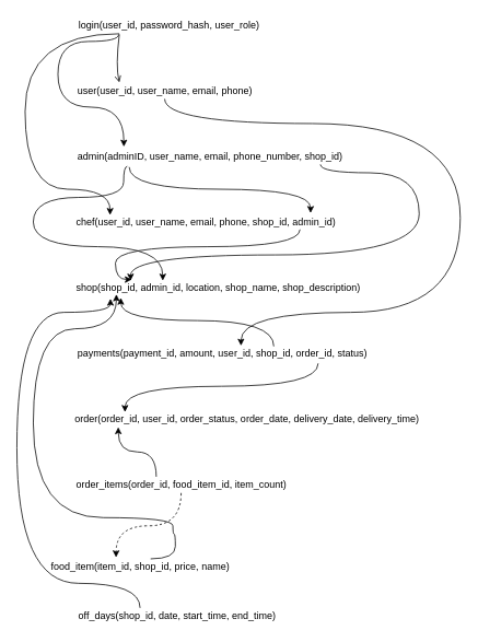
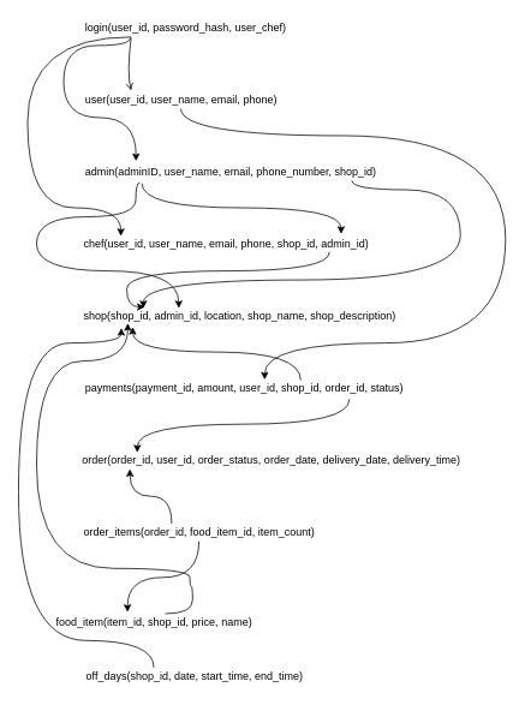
  <mxCell id="0" />
  <mxCell id="1" parent="0" />
  <mxCell id="2" style="edgeStyle=orthogonalEdgeStyle;curved=1;rounded=0;orthogonalLoop=1;jettySize=auto;html=1;entryX=0.562;entryY=0.03;entryDx=0;entryDy=0;entryPerimeter=0;" edge="1" parent="1" source="3" target="11"><mxGeometry relative="1" as="geometry"><Array as="points"><mxPoint x="200" y="150" /><mxPoint x="560" y="150" /><mxPoint x="560" y="380" /><mxPoint x="293" y="380" /></Array></mxGeometry></mxCell>
  <mxCell id="3" value="user(user_id, user_name, email, phone)" style="text;html=1;align=center;verticalAlign=middle;resizable=0;points=[];autosize=1;strokeColor=none;fillColor=none;" vertex="1" parent="1"><mxGeometry x="85" y="100" width="230" height="20" as="geometry" /></mxCell>
  <mxCell id="4" style="edgeStyle=orthogonalEdgeStyle;rounded=0;orthogonalLoop=1;jettySize=auto;html=1;entryX=0.887;entryY=-0.05;entryDx=0;entryDy=0;entryPerimeter=0;curved=1;exitX=0.211;exitY=1.15;exitDx=0;exitDy=0;exitPerimeter=0;" edge="1" parent="1" source="7" target="25"><mxGeometry relative="1" as="geometry" /></mxCell>
  <mxCell id="5" style="edgeStyle=orthogonalEdgeStyle;curved=1;rounded=0;orthogonalLoop=1;jettySize=auto;html=1;exitX=0.896;exitY=0.99;exitDx=0;exitDy=0;exitPerimeter=0;entryX=0.204;entryY=0.07;entryDx=0;entryDy=0;entryPerimeter=0;" edge="1" parent="1" source="7" target="8"><mxGeometry relative="1" as="geometry"><mxPoint x="170" y="310" as="targetPoint" /><Array as="points"><mxPoint x="390" y="210" /><mxPoint x="510" y="210" /><mxPoint x="510" y="310" /><mxPoint x="158" y="310" /></Array></mxGeometry></mxCell>
  <mxCell id="6" style="edgeStyle=orthogonalEdgeStyle;curved=1;rounded=0;orthogonalLoop=1;jettySize=auto;html=1;entryX=0.313;entryY=0.07;entryDx=0;entryDy=0;entryPerimeter=0;exitX=0.204;exitY=1.11;exitDx=0;exitDy=0;exitPerimeter=0;" edge="1" parent="1" source="7" target="8"><mxGeometry relative="1" as="geometry"><Array as="points"><mxPoint x="150" y="202" /><mxPoint x="150" y="240" /><mxPoint x="40" y="240" /><mxPoint x="40" y="300" /><mxPoint x="198" y="300" /></Array></mxGeometry></mxCell>
  <mxCell id="7" value="admin(adminID, user_name, email, phone_number, shop_id)" style="text;html=1;align=center;verticalAlign=middle;resizable=0;points=[];autosize=1;strokeColor=none;fillColor=none;" vertex="1" parent="1"><mxGeometry x="85" y="180" width="340" height="20" as="geometry" /></mxCell>
  <mxCell id="8" value="shop(shop_id, admin_id, location, shop_name, shop_description)" style="text;html=1;align=center;verticalAlign=middle;resizable=0;points=[];autosize=1;strokeColor=none;fillColor=none;" vertex="1" parent="1"><mxGeometry x="85" y="340" width="360" height="20" as="geometry" /></mxCell>
  <mxCell id="9" style="edgeStyle=orthogonalEdgeStyle;curved=1;rounded=0;orthogonalLoop=1;jettySize=auto;html=1;entryX=0.171;entryY=1.11;entryDx=0;entryDy=0;entryPerimeter=0;exitX=0.67;exitY=0.07;exitDx=0;exitDy=0;exitPerimeter=0;" edge="1" parent="1" source="11" target="8"><mxGeometry relative="1" as="geometry" /></mxCell>
  <mxCell id="10" style="edgeStyle=orthogonalEdgeStyle;curved=1;rounded=0;orthogonalLoop=1;jettySize=auto;html=1;entryX=0.155;entryY=0.07;entryDx=0;entryDy=0;entryPerimeter=0;exitX=0.816;exitY=1.107;exitDx=0;exitDy=0;exitPerimeter=0;" edge="1" parent="1" source="11" target="12"><mxGeometry relative="1" as="geometry" /></mxCell>
  <mxCell id="11" value="payments(payment_id, amount, user_id, shop_id, order_id, status)" style="text;html=1;align=center;verticalAlign=middle;resizable=0;points=[];autosize=1;strokeColor=none;fillColor=none;" vertex="1" parent="1"><mxGeometry x="85" y="420" width="370" height="20" as="geometry" /></mxCell>
  <mxCell id="12" value="order(order_id, user_id, order_status, order_date, delivery_date, delivery_time)" style="text;html=1;align=center;verticalAlign=middle;resizable=0;points=[];autosize=1;strokeColor=none;fillColor=none;" vertex="1" parent="1"><mxGeometry x="85" y="500" width="430" height="20" as="geometry" /></mxCell>
  <mxCell id="13" style="edgeStyle=orthogonalEdgeStyle;curved=1;rounded=0;orthogonalLoop=1;jettySize=auto;html=1;entryX=0.136;entryY=0.989;entryDx=0;entryDy=0;entryPerimeter=0;exitX=0.388;exitY=0.011;exitDx=0;exitDy=0;exitPerimeter=0;" edge="1" parent="1" source="15" target="12"><mxGeometry relative="1" as="geometry" /></mxCell>
- <mxCell id="14" style="edgeStyle=orthogonalEdgeStyle;curved=1;rounded=0;orthogonalLoop=1;jettySize=auto;html=1;entryX=0.373;entryY=-0.078;entryDx=0;entryDy=0;entryPerimeter=0;dashed=1;" edge="1" parent="1" source="15" target="17"><mxGeometry relative="1" as="geometry" /></mxCell>
+ <mxCell id="14" style="edgeStyle=orthogonalEdgeStyle;curved=1;rounded=0;orthogonalLoop=1;jettySize=auto;html=1;entryX=0.373;entryY=-0.078;entryDx=0;entryDy=0;entryPerimeter=0;" edge="1" parent="1" source="15" target="17"><mxGeometry relative="1" as="geometry" /></mxCell>
  <mxCell id="15" value="order_items(order_id, food_item_id, item_count)" style="text;html=1;align=center;verticalAlign=middle;resizable=0;points=[];autosize=1;strokeColor=none;fillColor=none;" vertex="1" parent="1"><mxGeometry x="85" y="580" width="270" height="20" as="geometry" /></mxCell>
  <mxCell id="16" style="edgeStyle=orthogonalEdgeStyle;curved=1;rounded=0;orthogonalLoop=1;jettySize=auto;html=1;entryX=0.156;entryY=0.9;entryDx=0;entryDy=0;entryPerimeter=0;exitX=0.556;exitY=0.011;exitDx=0;exitDy=0;exitPerimeter=0;" edge="1" parent="1" source="17" target="8"><mxGeometry relative="1" as="geometry"><mxPoint x="170" y="650" as="sourcePoint" /><Array as="points"><mxPoint x="213" y="650" /><mxPoint x="210" y="650" /><mxPoint x="210" y="630" /><mxPoint x="40" y="630" /><mxPoint x="40" y="400" /><mxPoint x="141" y="400" /></Array></mxGeometry></mxCell>
  <mxCell id="17" value="food_item(item_id, shop_id, price, name)" style="text;html=1;align=center;verticalAlign=middle;resizable=0;points=[];autosize=1;strokeColor=none;fillColor=none;" vertex="1" parent="1"><mxGeometry x="55" y="680" width="230" height="20" as="geometry" /></mxCell>
  <mxCell id="18" style="edgeStyle=orthogonalEdgeStyle;curved=1;rounded=0;orthogonalLoop=1;jettySize=auto;html=1;exitX=0.327;exitY=0;exitDx=0;exitDy=0;exitPerimeter=0;entryX=0.136;entryY=1.167;entryDx=0;entryDy=0;entryPerimeter=0;" edge="1" parent="1" source="19" target="8"><mxGeometry relative="1" as="geometry"><mxPoint x="30" y="490" as="targetPoint" /><Array as="points"><mxPoint x="170" y="710" /><mxPoint x="20" y="710" /><mxPoint x="20" y="380" /><mxPoint x="134" y="380" /></Array></mxGeometry></mxCell>
  <mxCell id="19" value="off_days(shop_id, date, start_time, end_time)" style="text;html=1;align=center;verticalAlign=middle;resizable=0;points=[];autosize=1;strokeColor=none;fillColor=none;" vertex="1" parent="1"><mxGeometry x="85" y="740" width="260" height="20" as="geometry" /></mxCell>
  <mxCell id="20" style="edgeStyle=orthogonalEdgeStyle;curved=1;rounded=0;orthogonalLoop=1;jettySize=auto;html=1;entryX=0.147;entryY=0.07;entryDx=0;entryDy=0;entryPerimeter=0;exitX=0.249;exitY=1.03;exitDx=0;exitDy=0;exitPerimeter=0;" edge="1" parent="1" source="22" target="25"><mxGeometry relative="1" as="geometry"><Array as="points"><mxPoint x="30" y="41" /><mxPoint x="30" y="230" /><mxPoint x="134" y="230" /></Array></mxGeometry></mxCell>
  <mxCell id="21" style="edgeStyle=orthogonalEdgeStyle;curved=1;rounded=0;orthogonalLoop=1;jettySize=auto;html=1;entryX=0.192;entryY=-0.09;entryDx=0;entryDy=0;entryPerimeter=0;exitX=0.246;exitY=1.07;exitDx=0;exitDy=0;exitPerimeter=0;" edge="1" parent="1" source="22" target="7"><mxGeometry relative="1" as="geometry"><mxPoint x="205" y="60" as="sourcePoint" /><Array as="points"><mxPoint x="144" y="50" /><mxPoint x="70" y="50" /><mxPoint x="70" y="130" /><mxPoint x="150" y="130" /></Array></mxGeometry></mxCell>
- <mxCell id="22" value="login(user_id, password_hash, user_role)" style="text;html=1;align=center;verticalAlign=middle;resizable=0;points=[];autosize=1;strokeColor=none;fillColor=none;" vertex="1" parent="1"><mxGeometry x="85" y="20" width="240" height="20" as="geometry" /></mxCell>
+ <mxCell id="22" value="login(user_id, password_hash, user_chef)" style="text;html=1;align=center;verticalAlign=middle;resizable=0;points=[];autosize=1;strokeColor=none;fillColor=none;" vertex="1" parent="1"><mxGeometry x="85" y="20" width="240" height="20" as="geometry" /></mxCell>
  <mxCell id="23" value="" style="curved=1;endArrow=open;html=1;rounded=0;exitX=0.249;exitY=1.07;exitDx=0;exitDy=0;exitPerimeter=0;entryX=0.26;entryY=0;entryDx=0;entryDy=0;entryPerimeter=0;" edge="1" parent="1" source="22" target="3"><mxGeometry width="50" height="50" relative="1" as="geometry"><mxPoint x="340" y="90" as="sourcePoint" /><mxPoint x="390" y="40" as="targetPoint" /><Array as="points"><mxPoint x="140" y="80" /></Array></mxGeometry></mxCell>
  <mxCell id="24" style="edgeStyle=orthogonalEdgeStyle;curved=1;rounded=0;orthogonalLoop=1;jettySize=auto;html=1;exitX=0.848;exitY=0.95;exitDx=0;exitDy=0;exitPerimeter=0;" edge="1" parent="1" source="25"><mxGeometry relative="1" as="geometry"><mxPoint x="160" y="340" as="targetPoint" /><Array as="points"><mxPoint x="365" y="300" /><mxPoint x="140" y="300" /><mxPoint x="140" y="340" /></Array></mxGeometry></mxCell>
  <mxCell id="25" value="chef(user_id, user_name, email, phone, shop_id, admin_id)" style="text;html=1;align=center;verticalAlign=middle;resizable=0;points=[];autosize=1;strokeColor=none;fillColor=none;" vertex="1" parent="1"><mxGeometry x="85" y="260" width="330" height="20" as="geometry" /></mxCell>
